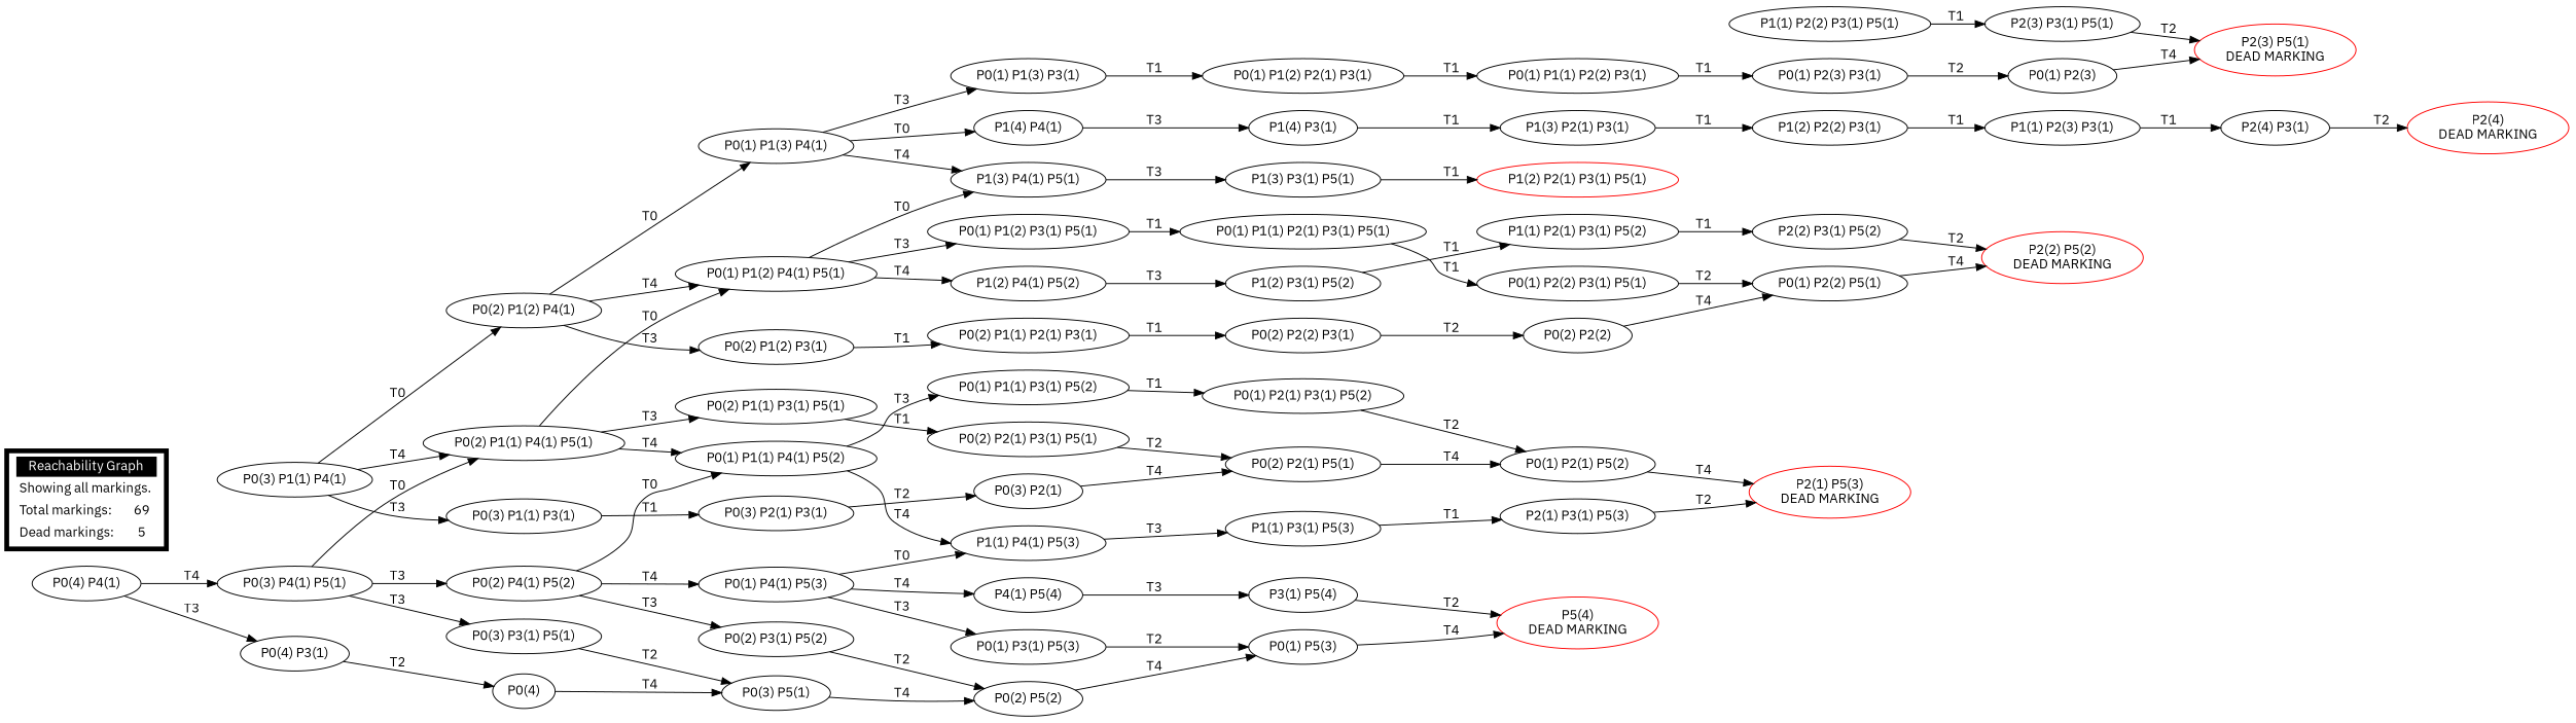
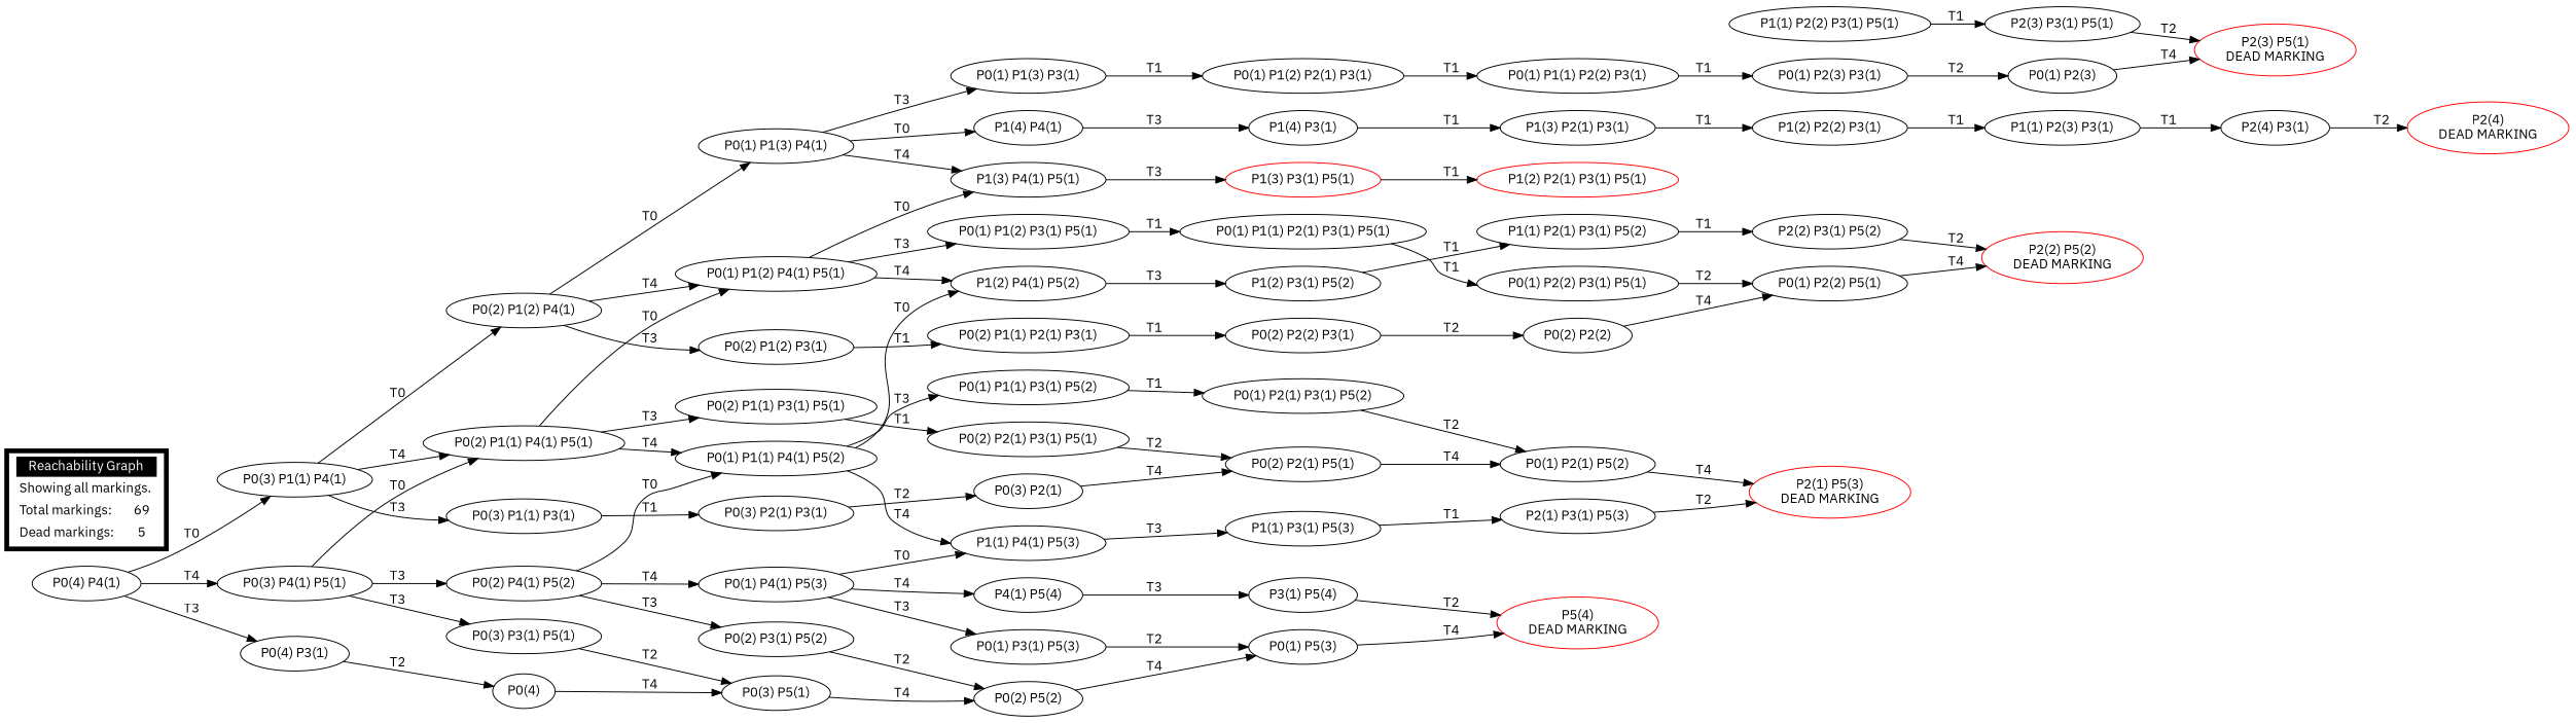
  digraph {
    fontname="IBM Plex Sans"
    rankdir=LR
    node [fontname="IBM Plex Sans"]
    edge [fontname="IBM Plex Sans"]
    n1 [label="P0(4) P4(1)\n"]
    n2 [label="P0(3) P1(1) P4(1)\n"]
    n3 [label="P0(4) P3(1)\n"]
    n4 [label="P0(3) P4(1) P5(1)\n"]
    n5 [label="P0(2) P1(1) P4(1) P5(1)\n"]
    n6 [label="P0(3) P1(1) P3(1)\n"]
    n7 [label="P0(2) P1(2) P4(1)\n"]
    n8 [label="P0(4)\n"]
    n9 [label="P0(2) P4(1) P5(2)\n"]
    n10 [label="P0(3) P3(1) P5(1)\n"]
    n11 [label="P0(1) P1(2) P4(1) P5(1)\n"]
    n12 [label="P0(2) P1(1) P3(1) P5(1)\n"]
    n13 [label="P0(1) P1(1) P4(1) P5(2)\n"]
    n14 [label="P0(3) P2(1) P3(1)\n"]
    n15 [label="P0(1) P1(3) P4(1)\n"]
    n16 [label="P0(2) P1(2) P3(1)\n"]
    n17 [label="P0(3) P5(1)\n"]
    n18 [label="P0(2) P3(1) P5(2)\n"]
    n19 [label="P0(1) P4(1) P5(3)\n"]
    n20 [label="P1(2) P4(1) P5(2)\n"]
    n21 [label="P0(1) P1(2) P3(1) P5(1)\n"]
    n22 [label="P1(3) P4(1) P5(1)\n"]
    n23 [label="P0(2) P2(1) P3(1) P5(1)\n"]
    n24 [label="P1(1) P4(1) P5(3)\n"]
    n25 [label="P0(1) P1(1) P3(1) P5(2)\n"]
    n26 [label="P0(3) P2(1)\n"]
    n27 [label="P0(1) P1(3) P3(1)\n"]
    n28 [label="P1(4) P4(1)\n"]
    n29 [label="P0(2) P1(1) P2(1) P3(1)\n"]
    n30 [label="P0(2) P5(2)\n"]
    n31 [label="P4(1) P5(4)\n"]
    n32 [label="P0(1) P3(1) P5(3)\n"]
    n33 [label="P1(2) P3(1) P5(2)\n"]
    n34 [label="P0(1) P1(1) P2(1) P3(1) P5(1)\n"]
-   n35 [label="P1(3) P3(1) P5(1)\n"]
+   n35 [label="P1(3) P3(1) P5(1)\n" color=red]
    n36 [label="P0(2) P2(1) P5(1)\n"]
    n37 [label="P1(1) P3(1) P5(3)\n"]
    n38 [label="P0(1) P2(1) P3(1) P5(2)\n"]
    n39 [label="P0(1) P1(2) P2(1) P3(1)\n"]
    n40 [label="P1(4) P3(1)\n"]
    n41 [label="P0(2) P2(2) P3(1)\n"]
    n42 [label="P0(1) P5(3)\n"]
    n43 [label="P3(1) P5(4)\n"]
    n44 [label="P1(1) P2(1) P3(1) P5(2)\n"]
    n45 [label="P0(1) P2(2) P3(1) P5(1)\n"]
    n46 [color=red label="P1(2) P2(1) P3(1) P5(1)\n"]
    n47 [label="P0(1) P2(1) P5(2)\n"]
    n48 [label="P2(1) P3(1) P5(3)\n"]
    n49 [label="P0(1) P1(1) P2(2) P3(1)\n"]
    n50 [label="P1(3) P2(1) P3(1)\n"]
    n51 [label="P0(2) P2(2)\n"]
    n52 [color=red label="P5(4)\nDEAD MARKING\n"]
    n53 [label="P2(2) P3(1) P5(2)\n"]
    n54 [label="P0(1) P2(2) P5(1)\n"]
    n55 [color=red label="P2(1) P5(3)\nDEAD MARKING\n"]
    n56 [label="P0(1) P2(3) P3(1)\n"]
    n57 [label="P1(2) P2(2) P3(1)\n"]
    n58 [color=red label="P2(2) P5(2)\nDEAD MARKING\n"]
    n59 [label="P1(1) P2(2) P3(1) P5(1)\n"]
    n60 [label="P2(3) P3(1) P5(1)\n"]
    n61 [label="P0(1) P2(3)\n"]
    n62 [label="P1(1) P2(3) P3(1)\n"]
    n63 [color=red label="P2(3) P5(1)\nDEAD MARKING\n"]
    n64 [label="P2(4) P3(1)\n"]
    n65 [color=red label="P2(4)\nDEAD MARKING\n"]
    n66 [fillcolor=white label=<<table border="0" cellborder="0" cellpadding="3" bgcolor="white"><tr><td bgcolor="black" align="center" colspan="2"><font color="white">Reachability Graph</font></td></tr><tr><td align="left" colspan="2">Showing all markings.</td></tr><tr><td align="left">Total markings:</td><td>69</td></tr><tr><td align="left">Dead markings:</td><td>5</td></tr></table>> penwidth=5 shape=box style="filled, bold"]
+   n1 -> n2 [label=<T0>]
    n1 -> n3 [label=T3]
    n1 -> n4 [label=T4]
    n2 -> n5 [label=T4]
    n2 -> n6 [label=T3]
    n2 -> n7 [label=<T0>]
    n3 -> n8 [label=T2]
    n4 -> n5 [label=<T0>]
    n4 -> n9 [label=T3]
    n4 -> n10 [label=T3]
    n5 -> n11 [label=<T0>]
    n5 -> n12 [label=T3]
    n5 -> n13 [label=T4]
    n6 -> n14 [label=T1]
    n7 -> n11 [label=T4]
    n7 -> n15 [label=<T0>]
    n7 -> n16 [label=T3]
    n8 -> n17 [label=T4]
    n9 -> n13 [label=<T0>]
    n9 -> n18 [label=T3]
    n9 -> n19 [label=T4]
    n10 -> n17 [label=T2]
    n11 -> n20 [label=T4]
    n11 -> n21 [label=T3]
    n11 -> n22 [label=<T0>]
    n12 -> n23 [label=T1]
+   n13 -> n20 [label=<T0>]
    n13 -> n24 [label=T4]
    n13 -> n25 [label=T3]
    n14 -> n26 [label=T2]
    n15 -> n22 [label=T4]
    n15 -> n27 [label=T3]
    n15 -> n28 [label=<T0>]
    n16 -> n29 [label=T1]
    n17 -> n30 [label=T4]
    n18 -> n30 [label=T2]
    n19 -> n24 [label=<T0>]
    n19 -> n31 [label=T4]
    n19 -> n32 [label=T3]
    n20 -> n33 [label=T3]
    n21 -> n34 [label=T1]
    n22 -> n35 [label=T3]
    n23 -> n36 [label=T2]
    n24 -> n37 [label=T3]
    n25 -> n38 [label=T1]
    n26 -> n36 [label=T4]
    n27 -> n39 [label=T1]
    n28 -> n40 [label=T3]
    n29 -> n41 [label=T1]
    n30 -> n42 [label=T4]
    n31 -> n43 [label=T3]
    n32 -> n42 [label=T2]
    n33 -> n44 [label=T1]
    n34 -> n45 [label=T1]
    n35 -> n46 [label=T1]
    n36 -> n47 [label=T4]
    n37 -> n48 [label=T1]
    n38 -> n47 [label=T2]
    n39 -> n49 [label=T1]
    n40 -> n50 [label=T1]
    n41 -> n51 [label=T2]
    n42 -> n52 [label=T4]
    n43 -> n52 [label=T2]
    n44 -> n53 [label=T1]
    n45 -> n54 [label=T2]
    n47 -> n55 [label=T4]
    n48 -> n55 [label=T2]
    n49 -> n56 [label=T1]
    n50 -> n57 [label=T1]
    n51 -> n54 [label=T4]
    n53 -> n58 [label=T2]
    n54 -> n58 [label=T4]
    n56 -> n61 [label=T2]
    n57 -> n62 [label=T1]
    n59 -> n60 [label=T1]
    n60 -> n63 [label=T2]
    n61 -> n63 [label=T4]
    n62 -> n64 [label=T1]
    n64 -> n65 [label=T2]
  }
